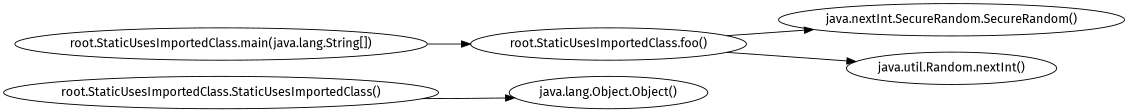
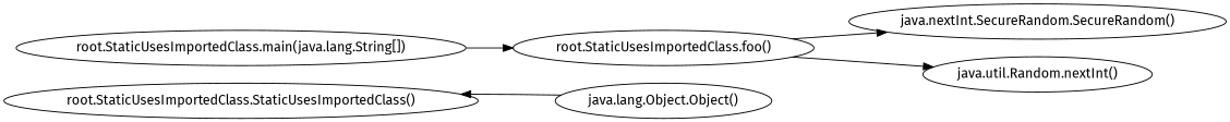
  digraph {
    fontname="Fira Sans"
    rankdir=LR
    node [fontname="Fira Sans"]
    edge [fontname="Fira Sans"]
    n1 [label="root.StaticUsesImportedClass.StaticUsesImportedClass()"]
    n2 [label="java.lang.Object.Object()"]
    n3 [label="root.StaticUsesImportedClass.foo()"]
    n4 [label="java.nextInt.SecureRandom.SecureRandom()"]
    n5 [label="java.util.Random.nextInt()"]
    n6 [label="root.StaticUsesImportedClass.main(java.lang.String[])"]
-   n1 -> n2
+   n2 -> n1
    n3 -> n4
    n3 -> n5
    n6 -> n3
  }
